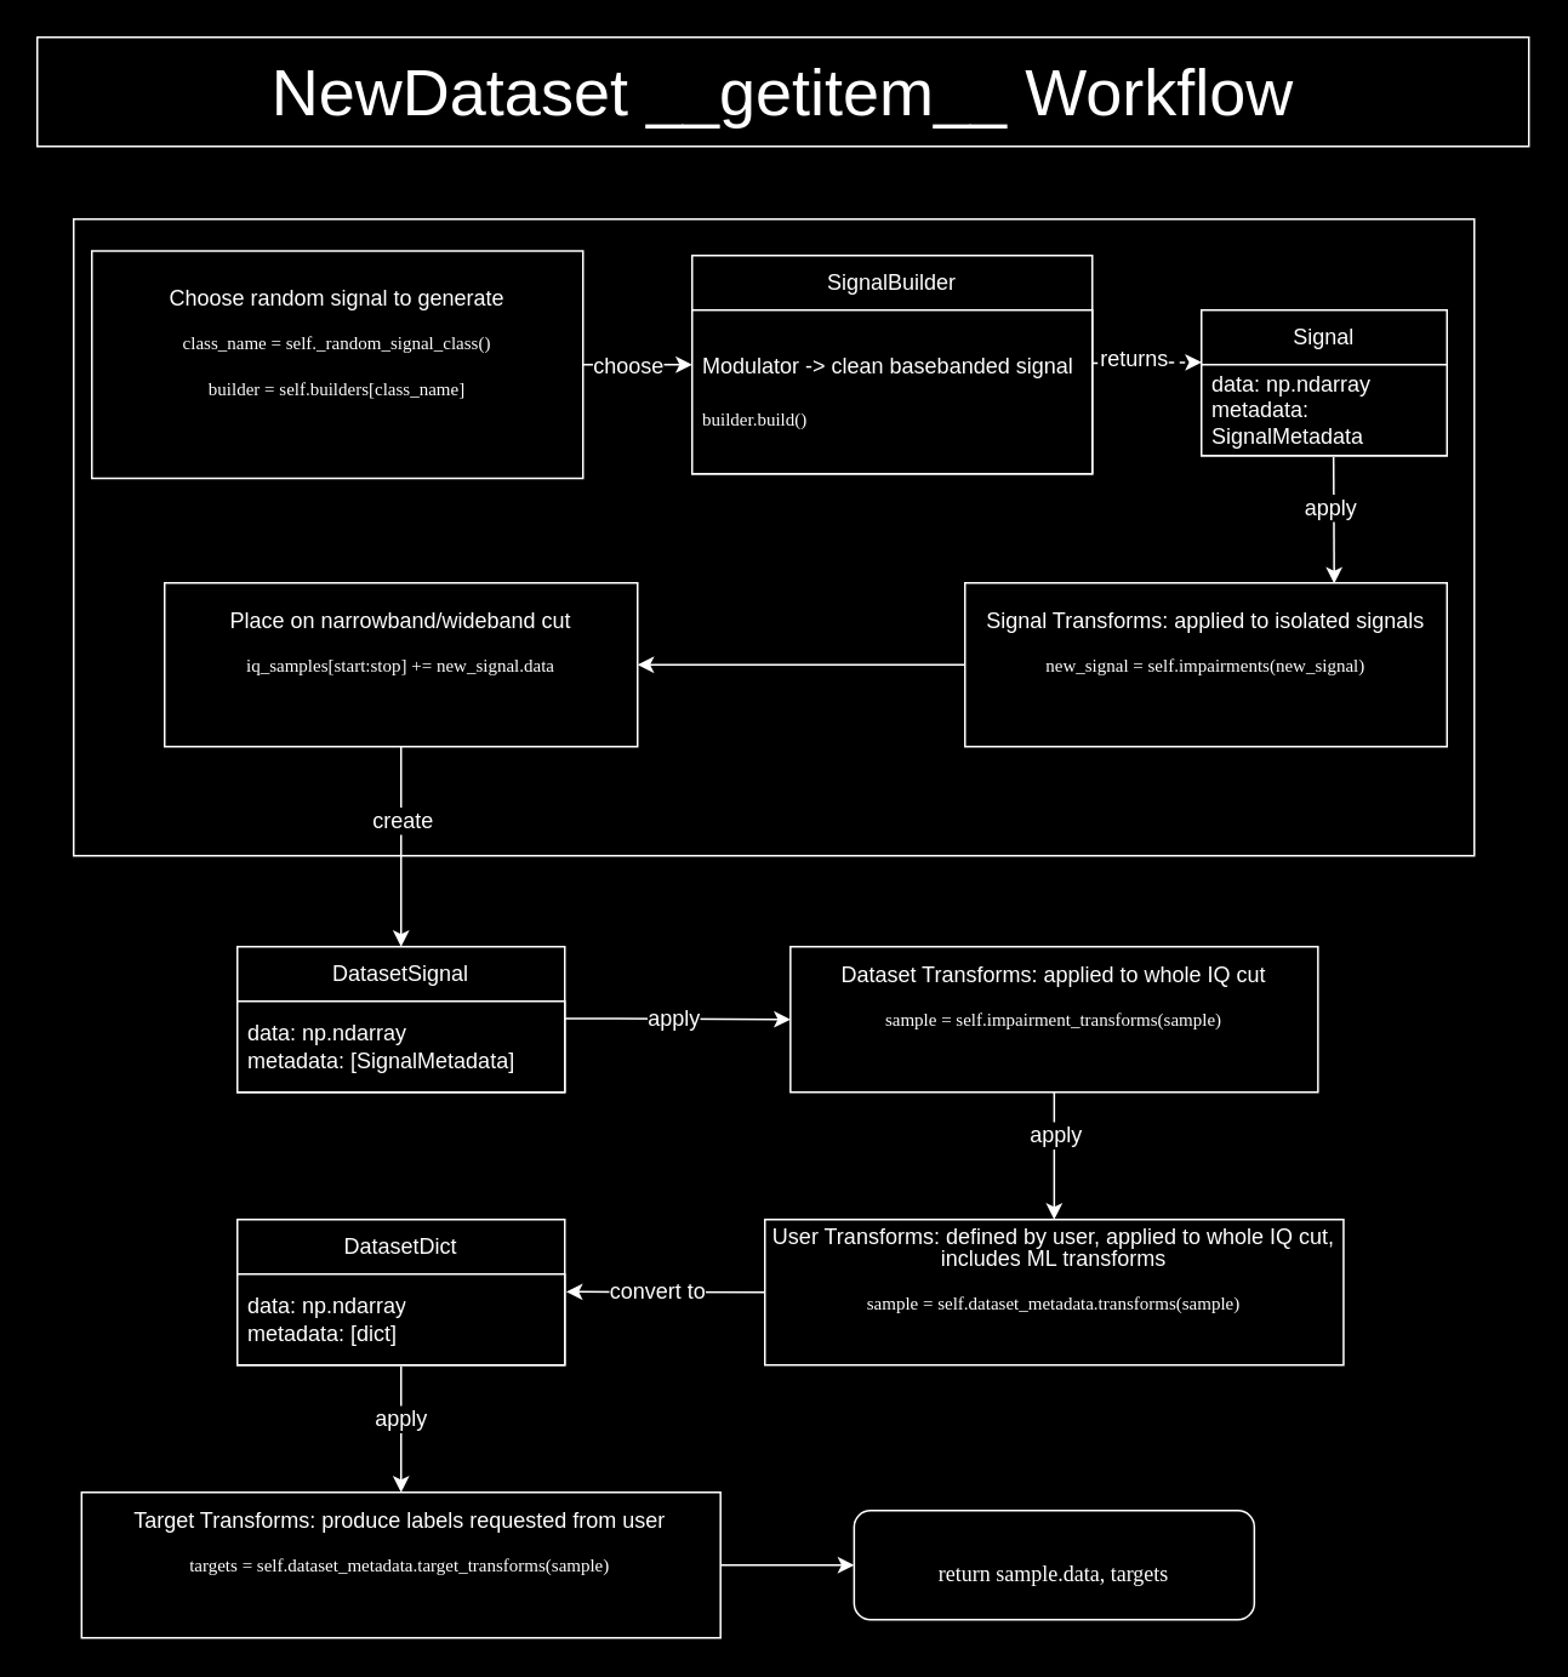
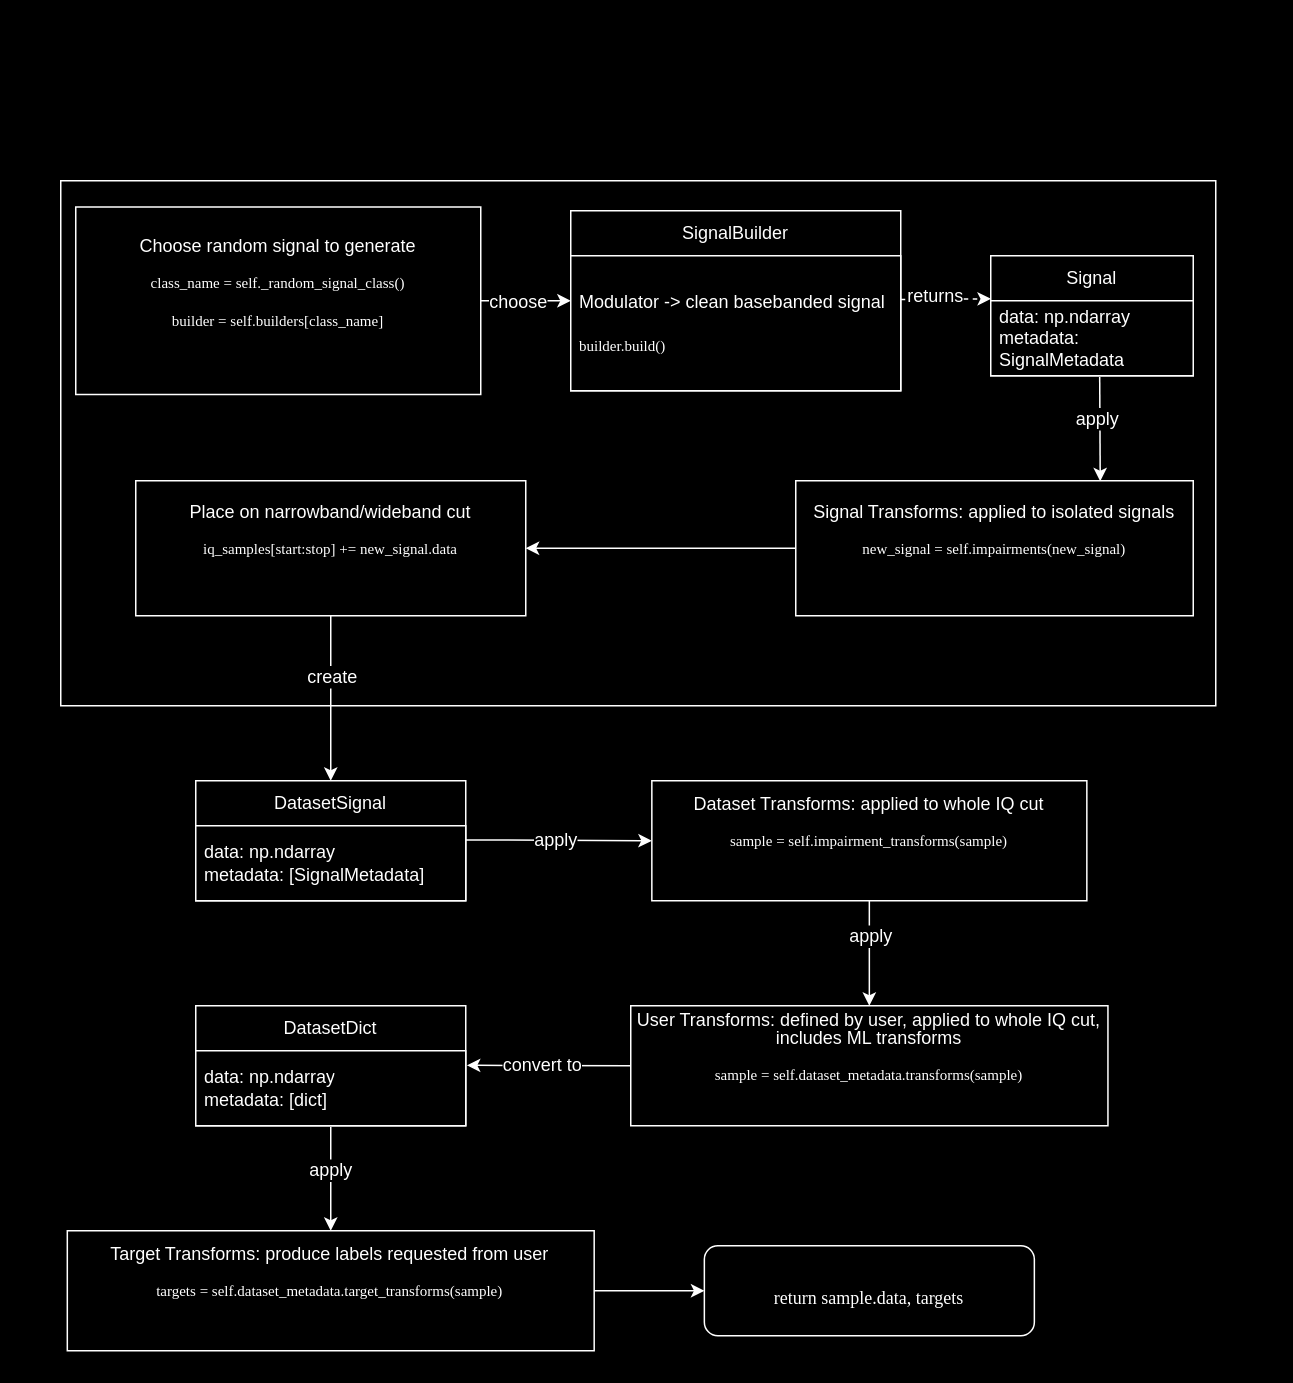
  <mxCell id="0" />
  <mxCell id="1" parent="0" />
  <mxCell id="2" value="&lt;p style=&quot;line-height: 100%; font-size: 12px;&quot;&gt;&lt;font data-font-src=&quot;https://fonts.googleapis.com/css?family=Source+Code+Pro&quot; face=&quot;Source Code Pro&quot;&gt;self.__generate_new_signal__()&lt;/font&gt;&lt;/p&gt;" style="rounded=0;whiteSpace=wrap;html=1;fontSize=36;align=center;verticalAlign=bottom;labelPosition=center;verticalLabelPosition=top;fillColor=#000000;strokeColor=#FFFFFF;shadow=0;" parent="1" vertex="1"><mxGeometry x="40" y="120" width="770" height="350" as="geometry" /></mxCell>
- <mxCell id="3" value="&lt;font color=&quot;#ffffff&quot;&gt;NewDataset __getitem__ Workflow&lt;/font&gt;" style="text;html=1;strokeColor=#FFFFFF;fillColor=#000000;align=center;verticalAlign=middle;whiteSpace=wrap;rounded=0;fontSize=36;shadow=0;" parent="1" vertex="1"><mxGeometry x="20" y="20" width="820" height="60" as="geometry" /></mxCell>
  <mxCell id="4" style="edgeStyle=none;html=1;entryX=0;entryY=0.5;entryDx=0;entryDy=0;fontSize=9;fillColor=#000000;strokeColor=#FFFFFF;shadow=0;" parent="1" source="5" target="10" edge="1"><mxGeometry relative="1" as="geometry" /></mxCell>
  <mxCell id="5" value="&lt;p style=&quot;line-height: 100%; font-size: 12px;&quot;&gt;Target Transforms: produce labels requested from user&lt;/p&gt;&lt;p style=&quot;line-height: 100%; font-size: 12px;&quot;&gt;&lt;span style=&quot;font-size: 10px; background-color: initial; font-family: &amp;quot;Source Code Pro&amp;quot;;&quot;&gt;targets = self.dataset_metadata.target_transforms(sample)&lt;/span&gt;&lt;/p&gt;&lt;p style=&quot;line-height: 100%;&quot;&gt;&lt;/p&gt;&lt;p style=&quot;line-height: 100%;&quot;&gt;&lt;/p&gt;" style="rounded=0;whiteSpace=wrap;html=1;fontSize=36;align=center;verticalAlign=middle;fillColor=#000000;strokeColor=#FFFFFF;shadow=0;fontColor=#FFFFFF;" parent="1" vertex="1"><mxGeometry x="44.37" y="820" width="351.25" height="80" as="geometry" /></mxCell>
  <mxCell id="6" style="edgeStyle=none;html=1;fontSize=9;exitX=0.538;exitY=1.018;exitDx=0;exitDy=0;exitPerimeter=0;fillColor=#000000;strokeColor=#FFFFFF;shadow=0;entryX=0.766;entryY=0.004;entryDx=0;entryDy=0;entryPerimeter=0;" parent="1" source="9" target="18" edge="1"><mxGeometry relative="1" as="geometry"><mxPoint x="740" y="280" as="targetPoint" /></mxGeometry></mxCell>
  <mxCell id="7" value="apply" style="edgeLabel;html=1;align=center;verticalAlign=middle;resizable=0;points=[];fontSize=12;fillColor=#000000;strokeColor=#FFFFFF;shadow=0;fontColor=#FFFFFF;labelBackgroundColor=#000000;" parent="6" vertex="1" connectable="0"><mxGeometry x="-0.196" y="-2" relative="1" as="geometry"><mxPoint as="offset" /></mxGeometry></mxCell>
  <mxCell id="8" value="&lt;font color=&quot;#ffffff&quot;&gt;Signal&lt;/font&gt;" style="swimlane;fontStyle=0;childLayout=stackLayout;horizontal=1;startSize=30;horizontalStack=0;resizeParent=1;resizeParentMax=0;resizeLast=0;collapsible=1;marginBottom=0;whiteSpace=wrap;html=1;fontSize=12;fillColor=#000000;strokeColor=#FFFFFF;shadow=0;" parent="1" vertex="1"><mxGeometry x="660" y="170" width="135" height="80" as="geometry" /></mxCell>
  <mxCell id="9" value="&lt;font color=&quot;#ffffff&quot;&gt;data: np.ndarray&lt;br&gt;metadata: SignalMetadata&lt;/font&gt;" style="text;strokeColor=#FFFFFF;fillColor=#000000;align=left;verticalAlign=middle;spacingLeft=4;spacingRight=4;overflow=hidden;points=[[0,0.5],[1,0.5]];portConstraint=eastwest;rotatable=0;whiteSpace=wrap;html=1;fontSize=12;shadow=0;" parent="8" vertex="1"><mxGeometry y="30" width="135" height="50" as="geometry" /></mxCell>
  <mxCell id="10" value="&lt;p style=&quot;line-height: 100%;&quot;&gt;&lt;span style=&quot;font-size: 12px;&quot;&gt;&lt;font data-font-src=&quot;https://fonts.googleapis.com/css?family=Source+Code+Pro&quot; face=&quot;Source Code Pro&quot;&gt;return sample.data, targets&lt;/font&gt;&lt;/span&gt;&lt;/p&gt;" style="whiteSpace=wrap;html=1;fontSize=36;align=center;verticalAlign=middle;fillColor=#000000;strokeColor=#FFFFFF;shadow=0;fontColor=#FFFFFF;rounded=1;" parent="1" vertex="1"><mxGeometry x="469.07" y="830" width="220" height="60" as="geometry" /></mxCell>
  <mxCell id="11" style="edgeStyle=none;html=1;entryX=0.5;entryY=0;entryDx=0;entryDy=0;fontSize=9;exitX=0.5;exitY=1.017;exitDx=0;exitDy=0;exitPerimeter=0;fillColor=#000000;strokeColor=#FFFFFF;shadow=0;" parent="1" source="14" target="5" edge="1"><mxGeometry relative="1" as="geometry"><mxPoint x="190.62" y="760" as="sourcePoint" /></mxGeometry></mxCell>
  <mxCell id="12" value="apply" style="edgeLabel;html=1;align=center;verticalAlign=middle;resizable=0;points=[];fontSize=12;fillColor=#000000;strokeColor=#FFFFFF;shadow=0;fontColor=#FFFFFF;labelBackgroundColor=#000000;" parent="11" vertex="1" connectable="0"><mxGeometry x="-0.417" relative="1" as="geometry"><mxPoint y="9" as="offset" /></mxGeometry></mxCell>
  <mxCell id="13" value="DatasetDict" style="swimlane;fontStyle=0;childLayout=stackLayout;horizontal=1;startSize=30;horizontalStack=0;resizeParent=1;resizeParentMax=0;resizeLast=0;collapsible=1;marginBottom=0;whiteSpace=wrap;html=1;fontSize=12;fillColor=#000000;strokeColor=#FFFFFF;shadow=0;fontColor=#FFFFFF;" parent="1" vertex="1"><mxGeometry x="130" y="670" width="180" height="80" as="geometry" /></mxCell>
  <mxCell id="14" value="data: np.ndarray&lt;br&gt;metadata: [dict]" style="text;strokeColor=#FFFFFF;fillColor=#000000;align=left;verticalAlign=middle;spacingLeft=4;spacingRight=4;overflow=hidden;points=[[0,0.5],[1,0.5]];portConstraint=eastwest;rotatable=0;whiteSpace=wrap;html=1;fontSize=12;shadow=0;fontColor=#FFFFFF;" parent="13" vertex="1"><mxGeometry y="30" width="180" height="50" as="geometry" /></mxCell>
  <mxCell id="15" style="edgeStyle=none;html=1;entryX=0.5;entryY=0;entryDx=0;entryDy=0;fontSize=9;exitX=0.5;exitY=1;exitDx=0;exitDy=0;fillColor=#000000;strokeColor=#FFFFFF;shadow=0;" parent="1" source="33" target="24" edge="1"><mxGeometry relative="1" as="geometry" /></mxCell>
  <mxCell id="16" value="create" style="edgeLabel;html=1;align=center;verticalAlign=middle;resizable=0;points=[];fontSize=12;fillColor=#000000;strokeColor=#FFFFFF;shadow=0;fontColor=#FFFFFF;labelBackgroundColor=#000000;" parent="15" vertex="1" connectable="0"><mxGeometry x="-0.215" y="2" relative="1" as="geometry"><mxPoint x="-2" y="-3" as="offset" /></mxGeometry></mxCell>
  <mxCell id="17" style="edgeStyle=none;html=1;exitX=0;exitY=0.5;exitDx=0;exitDy=0;fontFamily=Source Code Pro;fontSource=https%3A%2F%2Ffonts.googleapis.com%2Fcss%3Ffamily%3DSource%2BCode%2BPro;fontSize=10;entryX=1;entryY=0.5;entryDx=0;entryDy=0;fillColor=#000000;strokeColor=#FFFFFF;shadow=0;fontColor=#FFFFFF;labelBackgroundColor=#000000;" parent="1" source="18" target="33" edge="1"><mxGeometry relative="1" as="geometry" /></mxCell>
  <mxCell id="18" value="&lt;p style=&quot;line-height: 100%; font-size: 12px;&quot;&gt;Signal Transforms: applied to isolated signals&lt;/p&gt;&lt;p style=&quot;line-height: 100%; font-size: 12px;&quot;&gt;&lt;/p&gt;&lt;p style=&quot;line-height: 100%; font-size: 12px;&quot;&gt;&lt;span style=&quot;background-color: initial; font-family: &amp;quot;Source Code Pro&amp;quot;; font-size: 10px;&quot;&gt;new_signal = self.impairments(new_signal)&lt;/span&gt;&lt;/p&gt;&lt;p style=&quot;line-height: 100%;&quot;&gt;&lt;/p&gt;&lt;p style=&quot;line-height: 100%;&quot;&gt;&lt;/p&gt;" style="rounded=0;whiteSpace=wrap;html=1;fontSize=36;align=center;verticalAlign=middle;fillColor=#000000;strokeColor=#FFFFFF;shadow=0;fontColor=#FFFFFF;" parent="1" vertex="1"><mxGeometry x="530" y="320" width="265" height="90" as="geometry" /></mxCell>
  <mxCell id="19" style="edgeStyle=none;html=1;fontSize=9;exitX=0;exitY=0.5;exitDx=0;exitDy=0;entryX=1.004;entryY=0.194;entryDx=0;entryDy=0;entryPerimeter=0;fillColor=#000000;strokeColor=#FFFFFF;shadow=0;" parent="1" source="21" target="14" edge="1"><mxGeometry relative="1" as="geometry"><mxPoint x="400.62" y="720" as="sourcePoint" /><mxPoint x="290.62" y="720" as="targetPoint" /></mxGeometry></mxCell>
  <mxCell id="20" value="convert to" style="edgeLabel;html=1;align=center;verticalAlign=middle;resizable=0;points=[];fontSize=12;fillColor=#000000;strokeColor=#FFFFFF;shadow=0;fontColor=#FFFFFF;labelBackgroundColor=#000000;" parent="19" vertex="1" connectable="0"><mxGeometry x="-0.284" y="-1" relative="1" as="geometry"><mxPoint x="-21" y="1" as="offset" /></mxGeometry></mxCell>
  <mxCell id="21" value="&lt;p style=&quot;line-height: 100%; font-size: 12px;&quot;&gt;User Transforms: defined by user, applied to whole IQ cut, includes ML transforms&lt;/p&gt;&lt;p style=&quot;line-height: 100%; font-size: 12px;&quot;&gt;&lt;span style=&quot;font-size: 10px; font-family: &amp;quot;Source Code Pro&amp;quot;; background-color: initial;&quot;&gt;sample = self.dataset_metadata.transforms(sample)&lt;/span&gt;&lt;/p&gt;&lt;p style=&quot;line-height: 100%;&quot;&gt;&lt;/p&gt;" style="rounded=0;whiteSpace=wrap;html=1;fontSize=36;align=center;verticalAlign=middle;fillColor=#000000;strokeColor=#FFFFFF;shadow=0;fontColor=#FFFFFF;" parent="1" vertex="1"><mxGeometry x="420" y="670" width="318.13" height="80" as="geometry" /></mxCell>
  <mxCell id="22" style="edgeStyle=none;html=1;fontSize=9;exitX=0.999;exitY=0.189;exitDx=0;exitDy=0;exitPerimeter=0;entryX=0;entryY=0.5;entryDx=0;entryDy=0;fillColor=#000000;strokeColor=#FFFFFF;shadow=0;" parent="1" source="25" target="34" edge="1"><mxGeometry relative="1" as="geometry"><mxPoint x="330.62" y="575" as="targetPoint" /><mxPoint x="271.12" y="559.9" as="sourcePoint" /></mxGeometry></mxCell>
  <mxCell id="23" value="apply" style="edgeLabel;html=1;align=center;verticalAlign=middle;resizable=0;points=[];fontSize=12;fillColor=#000000;strokeColor=#FFFFFF;shadow=0;fontColor=#FFFFFF;labelBackgroundColor=#000000;" parent="22" vertex="1" connectable="0"><mxGeometry x="-0.305" relative="1" as="geometry"><mxPoint x="17" as="offset" /></mxGeometry></mxCell>
  <mxCell id="24" value="DatasetSignal" style="swimlane;fontStyle=0;childLayout=stackLayout;horizontal=1;startSize=30;horizontalStack=0;resizeParent=1;resizeParentMax=0;resizeLast=0;collapsible=1;marginBottom=0;whiteSpace=wrap;html=1;fontSize=12;fillColor=#000000;strokeColor=#FFFFFF;shadow=0;fontColor=#FFFFFF;" parent="1" vertex="1"><mxGeometry x="130" y="520" width="180" height="80" as="geometry" /></mxCell>
  <mxCell id="25" value="data: np.ndarray&lt;br&gt;metadata: [SignalMetadata]" style="text;strokeColor=#FFFFFF;fillColor=#000000;align=left;verticalAlign=middle;spacingLeft=4;spacingRight=4;overflow=hidden;points=[[0,0.5],[1,0.5]];portConstraint=eastwest;rotatable=0;whiteSpace=wrap;html=1;fontSize=12;shadow=0;fontColor=#FFFFFF;" parent="24" vertex="1"><mxGeometry y="30" width="180" height="50" as="geometry" /></mxCell>
  <mxCell id="26" style="edgeStyle=none;html=1;entryX=0.001;entryY=-0.026;entryDx=0;entryDy=0;fontSize=9;entryPerimeter=0;fillColor=#000000;strokeColor=#FFFFFF;shadow=0;dashed=1;" parent="1" source="28" target="9" edge="1"><mxGeometry relative="1" as="geometry" /></mxCell>
  <mxCell id="27" value="returns" style="edgeLabel;html=1;align=center;verticalAlign=middle;resizable=0;points=[];fontSize=12;fillColor=#000000;strokeColor=#FFFFFF;shadow=0;fontColor=#FFFFFF;labelBackgroundColor=#000000;" parent="26" vertex="1" connectable="0"><mxGeometry x="-0.233" y="2" relative="1" as="geometry"><mxPoint as="offset" /></mxGeometry></mxCell>
  <mxCell id="28" value="&lt;font color=&quot;#ffffff&quot;&gt;SignalBuilder&lt;/font&gt;" style="swimlane;fontStyle=0;childLayout=stackLayout;horizontal=1;startSize=30;horizontalStack=0;resizeParent=1;resizeParentMax=0;resizeLast=0;collapsible=1;marginBottom=0;whiteSpace=wrap;html=1;fontSize=12;fillColor=#000000;strokeColor=#FFFFFF;shadow=0;" parent="1" vertex="1"><mxGeometry x="380" y="140" width="220" height="120" as="geometry" /></mxCell>
  <mxCell id="29" value="&lt;font color=&quot;#ffffff&quot;&gt;Modulator -&amp;gt; clean basebanded signal&lt;br&gt;&lt;br&gt;&lt;font style=&quot;font-size: 10px;&quot; data-font-src=&quot;https://fonts.googleapis.com/css?family=Source+Code+Pro&quot; face=&quot;Source Code Pro&quot;&gt;builder.build()&lt;/font&gt;&lt;/font&gt;" style="text;strokeColor=#FFFFFF;fillColor=#000000;align=left;verticalAlign=middle;spacingLeft=4;spacingRight=4;overflow=hidden;points=[[0,0.5],[1,0.5]];portConstraint=eastwest;rotatable=0;whiteSpace=wrap;html=1;fontSize=12;shadow=0;" parent="28" vertex="1"><mxGeometry y="30" width="220" height="90" as="geometry" /></mxCell>
  <mxCell id="30" style="edgeStyle=none;html=1;exitX=1;exitY=0.5;exitDx=0;exitDy=0;entryX=0;entryY=0.5;entryDx=0;entryDy=0;fontSize=9;fillColor=#000000;strokeColor=#FFFFFF;shadow=0;" parent="1" source="32" target="28" edge="1"><mxGeometry relative="1" as="geometry"><Array as="points" /></mxGeometry></mxCell>
  <mxCell id="31" value="choose" style="edgeLabel;html=1;align=center;verticalAlign=middle;resizable=0;points=[];fontSize=12;fillColor=#000000;strokeColor=#FFFFFF;shadow=0;fontColor=#FFFFFF;labelBackgroundColor=#000000;" parent="30" vertex="1" connectable="0"><mxGeometry x="0.049" y="2" relative="1" as="geometry"><mxPoint x="-7" y="2" as="offset" /></mxGeometry></mxCell>
  <mxCell id="32" value="&lt;p style=&quot;line-height: 100%; font-size: 12px;&quot;&gt;&lt;font color=&quot;#ffffff&quot;&gt;Choose random signal to generate&lt;/font&gt;&lt;/p&gt;&lt;p style=&quot;line-height: 100%; font-size: 12px;&quot;&gt;&lt;/p&gt;&lt;p style=&quot;line-height: 100%; font-size: 12px;&quot;&gt;&lt;span style=&quot;background-color: initial; font-size: 10px; font-family: &amp;quot;Source Code Pro&amp;quot;;&quot;&gt;&lt;font color=&quot;#ffffff&quot;&gt;class_name = self._random_signal_class()&lt;/font&gt;&lt;/span&gt;&lt;/p&gt;&lt;p style=&quot;line-height: 100%; font-size: 12px;&quot;&gt;&lt;span style=&quot;font-size: 10px; font-family: &amp;quot;Source Code Pro&amp;quot;; background-color: initial;&quot;&gt;&lt;font color=&quot;#ffffff&quot;&gt;builder = self.builders[class_name]&lt;/font&gt;&lt;/span&gt;&lt;/p&gt;&lt;p style=&quot;line-height: 100%;&quot;&gt;&lt;/p&gt;&lt;p style=&quot;line-height: 100%;&quot;&gt;&lt;/p&gt;&lt;p style=&quot;line-height: 100%; font-size: 12px;&quot;&gt;&lt;/p&gt;&lt;p style=&quot;line-height: 100%;&quot;&gt;&lt;/p&gt;" style="rounded=0;whiteSpace=wrap;html=1;fontSize=36;align=center;verticalAlign=middle;strokeColor=#FFFFFF;fillColor=#000000;shadow=0;" parent="1" vertex="1"><mxGeometry x="50" y="137.5" width="270" height="125" as="geometry" /></mxCell>
  <mxCell id="33" value="&lt;p style=&quot;line-height: 100%; font-size: 12px;&quot;&gt;Place on narrowband/wideband cut&lt;/p&gt;&lt;p style=&quot;line-height: 100%; font-size: 12px;&quot;&gt;&lt;span style=&quot;font-size: 10px; background-color: initial; font-family: &amp;quot;Source Code Pro&amp;quot;;&quot;&gt;iq_samples[start:stop] += new_signal.data&lt;/span&gt;&lt;/p&gt;&lt;p style=&quot;line-height: 100%;&quot;&gt;&lt;/p&gt;&lt;p style=&quot;line-height: 100%;&quot;&gt;&lt;/p&gt;" style="rounded=0;whiteSpace=wrap;html=1;fontSize=36;align=center;verticalAlign=middle;fillColor=#000000;strokeColor=#FFFFFF;shadow=0;fontColor=#FFFFFF;" parent="1" vertex="1"><mxGeometry x="90" y="320" width="260" height="90" as="geometry" /></mxCell>
  <mxCell id="34" value="&lt;p style=&quot;line-height: 100%; font-size: 12px;&quot;&gt;Dataset Transforms: applied to whole IQ cut&lt;/p&gt;&lt;p style=&quot;line-height: 100%; font-size: 12px;&quot;&gt;&lt;span style=&quot;font-size: 10px; font-family: &amp;quot;Source Code Pro&amp;quot;; background-color: initial;&quot;&gt;sample = self.impairment_transforms(sample)&lt;/span&gt;&lt;/p&gt;&lt;p style=&quot;line-height: 100%;&quot;&gt;&lt;/p&gt;&lt;p style=&quot;line-height: 100%;&quot;&gt;&lt;/p&gt;" style="rounded=0;whiteSpace=wrap;html=1;fontSize=36;align=center;verticalAlign=middle;fillColor=#000000;strokeColor=#FFFFFF;shadow=0;fontColor=#FFFFFF;" parent="1" vertex="1"><mxGeometry x="434.06" y="520" width="290" height="80" as="geometry" /></mxCell>
  <mxCell id="35" style="edgeStyle=none;html=1;fontSize=9;exitX=0.5;exitY=1;exitDx=0;exitDy=0;entryX=0.5;entryY=0;entryDx=0;entryDy=0;fillColor=#000000;strokeColor=#FFFFFF;shadow=0;" parent="1" source="34" target="21" edge="1"><mxGeometry relative="1" as="geometry"><mxPoint x="360.62" y="570" as="targetPoint" /><mxPoint x="285.44" y="569.45" as="sourcePoint" /></mxGeometry></mxCell>
  <mxCell id="36" value="apply" style="edgeLabel;html=1;align=center;verticalAlign=middle;resizable=0;points=[];fontSize=12;fillColor=#000000;strokeColor=#FFFFFF;shadow=0;fontColor=#FFFFFF;labelBackgroundColor=#000000;" parent="35" vertex="1" connectable="0"><mxGeometry x="-0.305" relative="1" as="geometry"><mxPoint as="offset" /></mxGeometry></mxCell>
